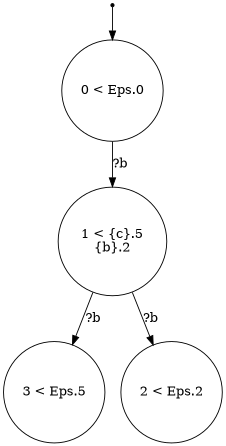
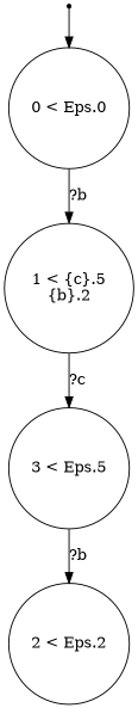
  digraph {
    node [shape=circle]
    ENTRY [shape=point]
    n2 [label="0 < Eps.0\n"]
    n3 [label="1 < {c}.5\n{b}.2\n"]
    n4 [label="3 < Eps.5\n"]
    n5 [label="2 < Eps.2\n"]
    ENTRY -> n2
    n2 -> n3 [label="?b"]
-   n3 -> n4 [label="?b"]
-   n3 -> n5 [label="?b"]
+   n3 -> n4 [label="?c"]
+   n4 -> n5 [label="?b"]
  }
